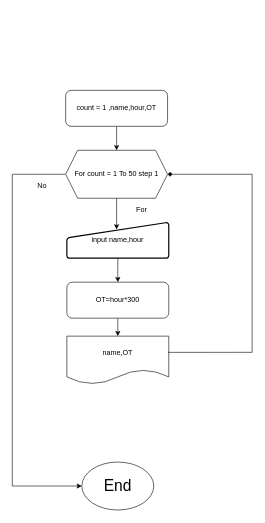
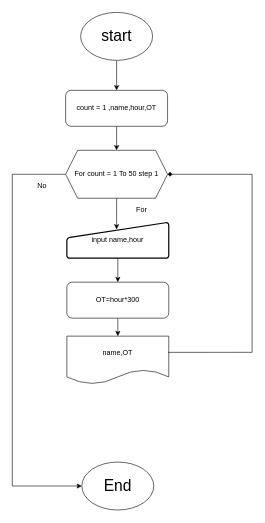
  <mxCell id="0" />
  <mxCell id="1" parent="0" />
+ <mxCell id="2" style="edgeStyle=orthogonalEdgeStyle;rounded=0;orthogonalLoop=1;jettySize=auto;html=1;entryX=0.5;entryY=0;entryDx=0;entryDy=0;" edge="1" parent="1" source="3" target="5"><mxGeometry relative="1" as="geometry"><mxPoint x="194" y="140" as="targetPoint" /></mxGeometry></mxCell>
+ <mxCell id="3" value="&lt;font style=&quot;font-size: 26px&quot;&gt;start&lt;/font&gt;" style="ellipse;whiteSpace=wrap;html=1;" parent="1" vertex="1"><mxGeometry x="134" y="20" width="120" height="80" as="geometry" /></mxCell>
  <mxCell id="4" style="edgeStyle=orthogonalEdgeStyle;rounded=0;orthogonalLoop=1;jettySize=auto;html=1;exitX=0.5;exitY=1;exitDx=0;exitDy=0;entryX=0.5;entryY=0;entryDx=0;entryDy=0;" edge="1" parent="1" source="5" target="13"><mxGeometry relative="1" as="geometry" /></mxCell>
  <mxCell id="5" value="count = 1 ,name,hour,OT" style="rounded=1;whiteSpace=wrap;html=1;" parent="1" vertex="1"><mxGeometry x="109" y="150" width="170" height="60" as="geometry" /></mxCell>
  <mxCell id="6" style="edgeStyle=orthogonalEdgeStyle;rounded=0;orthogonalLoop=1;jettySize=auto;html=1;exitX=0.5;exitY=1;exitDx=0;exitDy=0;entryX=0.5;entryY=0;entryDx=0;entryDy=0;" edge="1" parent="1" source="7" target="9"><mxGeometry relative="1" as="geometry" /></mxCell>
  <mxCell id="7" value="input name,hour" style="html=1;strokeWidth=2;shape=manualInput;whiteSpace=wrap;rounded=1;size=26;arcSize=11;" parent="1" vertex="1"><mxGeometry x="111" y="370" width="170" height="60" as="geometry" /></mxCell>
  <mxCell id="8" style="edgeStyle=orthogonalEdgeStyle;rounded=0;orthogonalLoop=1;jettySize=auto;html=1;exitX=0.5;exitY=1;exitDx=0;exitDy=0;entryX=0.5;entryY=0;entryDx=0;entryDy=0;" edge="1" parent="1" source="9" target="10"><mxGeometry relative="1" as="geometry" /></mxCell>
  <mxCell id="9" value="OT=hour*300" style="rounded=1;whiteSpace=wrap;html=1;" parent="1" vertex="1"><mxGeometry x="111" y="470" width="170" height="60" as="geometry" /></mxCell>
  <mxCell id="10" value="name,OT" style="shape=document;whiteSpace=wrap;html=1;boundedLbl=1;" parent="1" vertex="1"><mxGeometry x="111" y="560" width="170" height="80" as="geometry" /></mxCell>
  <mxCell id="11" style="edgeStyle=orthogonalEdgeStyle;rounded=0;orthogonalLoop=1;jettySize=auto;html=1;exitX=0.5;exitY=1;exitDx=0;exitDy=0;entryX=0.488;entryY=0.2;entryDx=0;entryDy=0;entryPerimeter=0;" edge="1" parent="1" source="13" target="7"><mxGeometry relative="1" as="geometry" /></mxCell>
  <mxCell id="12" style="edgeStyle=orthogonalEdgeStyle;rounded=0;orthogonalLoop=1;jettySize=auto;html=1;entryX=0;entryY=0.5;entryDx=0;entryDy=0;" edge="1" parent="1" source="13" target="14"><mxGeometry relative="1" as="geometry"><mxPoint x="20" y="822" as="targetPoint" /><Array as="points"><mxPoint x="20" y="290" /><mxPoint x="20" y="810" /></Array></mxGeometry></mxCell>
  <mxCell id="13" value="For count = 1 To 50 step 1" style="shape=hexagon;perimeter=hexagonPerimeter2;whiteSpace=wrap;html=1;fixedSize=1;" parent="1" vertex="1"><mxGeometry x="109" y="250" width="170" height="80" as="geometry" /></mxCell>
  <mxCell id="14" value="&lt;span style=&quot;font-size: 26px&quot;&gt;End&lt;/span&gt;" style="ellipse;whiteSpace=wrap;html=1;" vertex="1" parent="1"><mxGeometry x="136" y="770" width="120" height="80" as="geometry" /></mxCell>
  <mxCell id="15" style="edgeStyle=orthogonalEdgeStyle;rounded=0;orthogonalLoop=1;jettySize=auto;html=1;entryX=1;entryY=0.5;entryDx=0;entryDy=0;exitX=0.994;exitY=0.338;exitDx=0;exitDy=0;exitPerimeter=0;endArrow=diamond;" edge="1" parent="1" source="10" target="13"><mxGeometry relative="1" as="geometry"><mxPoint x="360" y="300" as="targetPoint" /><mxPoint x="290" y="590" as="sourcePoint" /><Array as="points"><mxPoint x="420" y="587" /><mxPoint x="420" y="290" /></Array></mxGeometry></mxCell>
  <mxCell id="16" value="For" style="text;html=1;strokeColor=none;fillColor=none;align=center;verticalAlign=middle;whiteSpace=wrap;rounded=0;" vertex="1" parent="1"><mxGeometry x="216" y="340" width="40" height="20" as="geometry" /></mxCell>
  <mxCell id="17" value="No" style="text;html=1;strokeColor=none;fillColor=none;align=center;verticalAlign=middle;whiteSpace=wrap;rounded=0;" vertex="1" parent="1"><mxGeometry x="50" y="300" width="40" height="20" as="geometry" /></mxCell>
